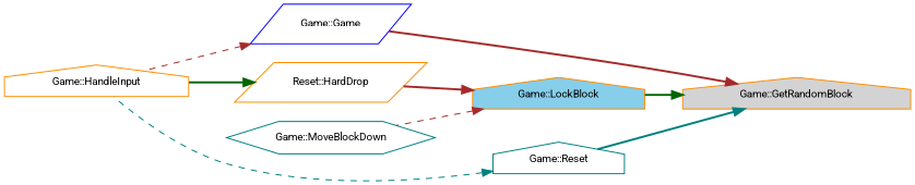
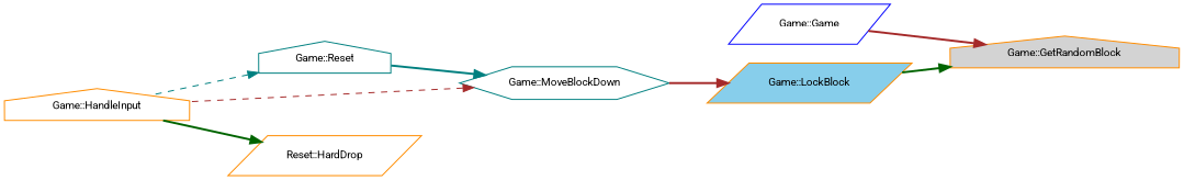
  digraph {
    fontname=Roboto
    rankdir=RL
    node [color=darkorange fillcolor=white fontname=Roboto fontsize=10 shape=house style=filled]
    edge [color=brown dir=back fontname=Roboto fontsize=10 labelfontname=Helvetica labelfontsize=10 style=bold]
    n1 [fillcolor=lightgrey fontcolor=black height=0.2 label="Game::GetRandomBlock" width=0.4]
    n2 [color=blue height=0.2 label="Game::Game" shape=parallelogram width=0.4]
-   n3 [fillcolor=skyblue height=0.2 label="Game::LockBlock" width=0.4]
+   n3 [fillcolor=skyblue height=0.2 label="Game::LockBlock" shape=parallelogram width=0.4]
    n4 [color=teal height=0.2 label="Game::Reset" width=0.4]
    n5 [height=0.2 label="Reset::HardDrop" shape=parallelogram width=0.4]
    n6 [color=teal height=0.2 label="Game::MoveBlockDown" shape=hexagon width=0.4]
    n7 [height=0.2 label="Game::HandleInput" width=0.4]
    n1 -> n2
    n1 -> n3 [color=darkgreen]
-   n1 -> n4 [color=teal]
-   n3 -> n5
-   n3 -> n6 [style=dashed]
+   n6 -> n4 [color=teal]
+   n3 -> n6
    n4 -> n7 [color=teal style=dashed]
    n5 -> n7 [color=darkgreen]
-   n2 -> n7 [style=dashed]
+   n6 -> n7 [style=dashed]
  }
